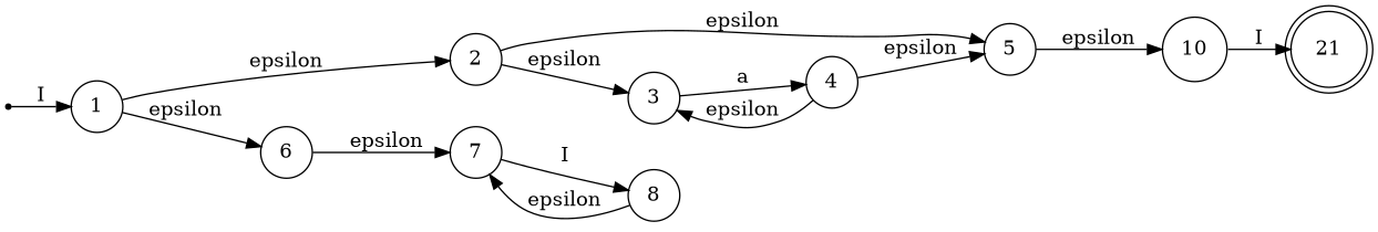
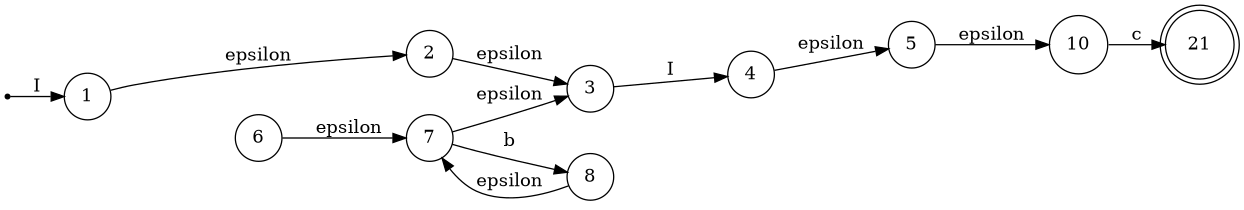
  digraph {
    rankdir=LR
    node [shape=circle]
    nodeI [shape=point]
    1
    2
    6
    3
    5
    7
    4
    10
    n10 [label=21 shape=doublecircle]
    8
    nodeI -> 1 [label=I]
    1 -> 2 [label=epsilon]
-   1 -> 6 [label=epsilon]
    2 -> 3 [label=epsilon]
-   2 -> 5 [label=epsilon]
    6 -> 7 [label=epsilon]
-   3 -> 4 [label=a]
+   3 -> 4 [label=I]
    5 -> 10 [label=epsilon]
-   7 -> 8 [label=I]
-   4 -> 3 [label=epsilon]
+   7 -> 8 [label=b]
+   7 -> 3 [label=epsilon]
    4 -> 5 [label=epsilon]
-   10 -> n10 [label=I]
+   10 -> n10 [label=c]
    8 -> 7 [label=epsilon]
  }
